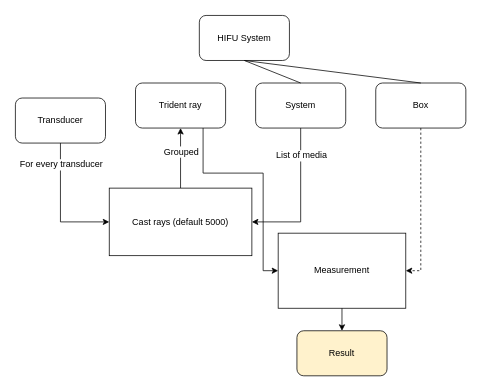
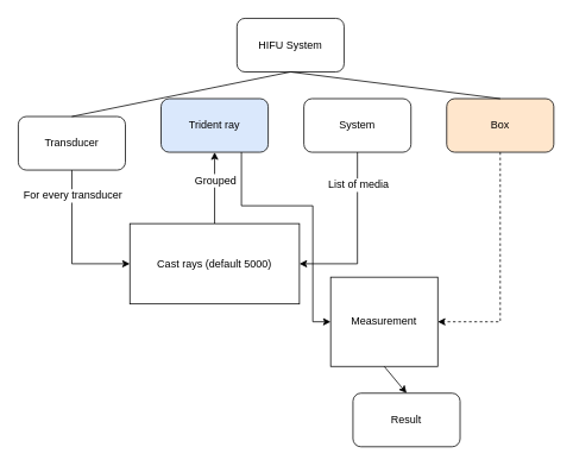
  <mxCell id="0" />
  <mxCell id="1" parent="0" />
  <mxCell id="2" value="HIFU System" style="rounded=1;whiteSpace=wrap;html=1;" parent="1" vertex="1"><mxGeometry x="265" y="20" width="120" height="60" as="geometry" /></mxCell>
  <mxCell id="3" style="edgeStyle=orthogonalEdgeStyle;rounded=0;orthogonalLoop=1;jettySize=auto;html=1;exitX=0.5;exitY=1;exitDx=0;exitDy=0;entryX=0;entryY=0.5;entryDx=0;entryDy=0;" parent="1" source="5" target="18" edge="1"><mxGeometry relative="1" as="geometry"><mxPoint x="80" y="450" as="targetPoint" /></mxGeometry></mxCell>
  <mxCell id="4" value="For every transducer" style="text;html=1;resizable=0;points=[];align=center;verticalAlign=middle;labelBackgroundColor=#ffffff;" parent="3" vertex="1" connectable="0"><mxGeometry x="-0.136" relative="1" as="geometry"><mxPoint y="-45" as="offset" /></mxGeometry></mxCell>
  <mxCell id="5" value="Transducer" style="rounded=1;whiteSpace=wrap;html=1;" parent="1" vertex="1"><mxGeometry x="20" y="130" width="120" height="60" as="geometry" /></mxCell>
  <mxCell id="6" style="edgeStyle=orthogonalEdgeStyle;rounded=0;orthogonalLoop=1;jettySize=auto;html=1;entryX=0;entryY=0.5;entryDx=0;entryDy=0;" parent="1" source="7" target="19" edge="1"><mxGeometry relative="1" as="geometry"><Array as="points"><mxPoint x="270" y="230" /><mxPoint x="350" y="230" /><mxPoint x="350" y="360" /></Array></mxGeometry></mxCell>
- <mxCell id="7" value="Trident ray" style="rounded=1;whiteSpace=wrap;html=1;" parent="1" vertex="1"><mxGeometry x="180" y="110" width="120" height="60" as="geometry" /></mxCell>
+ <mxCell id="7" value="Trident ray" style="rounded=1;whiteSpace=wrap;html=1;fillColor=#dae8fc;" parent="1" vertex="1"><mxGeometry x="180" y="110" width="120" height="60" as="geometry" /></mxCell>
  <mxCell id="8" style="edgeStyle=orthogonalEdgeStyle;rounded=0;orthogonalLoop=1;jettySize=auto;html=1;exitX=0.5;exitY=1;exitDx=0;exitDy=0;entryX=1;entryY=0.5;entryDx=0;entryDy=0;" parent="1" source="10" target="18" edge="1"><mxGeometry relative="1" as="geometry"><mxPoint x="400" y="440" as="targetPoint" /></mxGeometry></mxCell>
  <mxCell id="9" value="List of media" style="text;html=1;resizable=0;points=[];align=center;verticalAlign=middle;labelBackgroundColor=#ffffff;" parent="8" vertex="1" connectable="0"><mxGeometry x="-0.064" y="-3" relative="1" as="geometry"><mxPoint x="3" y="-53" as="offset" /></mxGeometry></mxCell>
  <mxCell id="10" value="System" style="rounded=1;whiteSpace=wrap;html=1;" parent="1" vertex="1"><mxGeometry x="340" y="110" width="120" height="60" as="geometry" /></mxCell>
  <mxCell id="11" style="edgeStyle=orthogonalEdgeStyle;rounded=0;orthogonalLoop=1;jettySize=auto;html=1;entryX=1;entryY=0.5;entryDx=0;entryDy=0;dashed=1;" parent="1" source="12" target="19" edge="1"><mxGeometry relative="1" as="geometry"><Array as="points"><mxPoint x="560" y="360" /></Array></mxGeometry></mxCell>
- <mxCell id="12" value="Box" style="rounded=1;whiteSpace=wrap;html=1;" parent="1" vertex="1"><mxGeometry x="500" y="110" width="120" height="60" as="geometry" /></mxCell>
- <mxCell id="14" value="" style="endArrow=none;html=1;entryX=0.5;entryY=1;entryDx=0;entryDy=0;exitX=0.5;exitY=0;exitDx=0;exitDy=0;" parent="1" source="10" target="2" edge="1"><mxGeometry width="50" height="50" relative="1" as="geometry"><mxPoint x="20" y="240" as="sourcePoint" /><mxPoint x="70" y="190" as="targetPoint" /></mxGeometry></mxCell>
+ <mxCell id="12" value="Box" style="rounded=1;whiteSpace=wrap;html=1;fillColor=#ffe6cc;" parent="1" vertex="1"><mxGeometry x="500" y="110" width="120" height="60" as="geometry" /></mxCell>
+ <mxCell id="13" value="" style="endArrow=none;html=1;entryX=0.5;entryY=1;entryDx=0;entryDy=0;exitX=0.5;exitY=0;exitDx=0;exitDy=0;" parent="1" source="5" target="2" edge="1"><mxGeometry width="50" height="50" relative="1" as="geometry"><mxPoint x="20" y="240" as="sourcePoint" /><mxPoint x="70" y="190" as="targetPoint" /></mxGeometry></mxCell>
  <mxCell id="15" value="" style="endArrow=none;html=1;entryX=0.5;entryY=1;entryDx=0;entryDy=0;exitX=0.5;exitY=0;exitDx=0;exitDy=0;" parent="1" source="12" target="2" edge="1"><mxGeometry width="50" height="50" relative="1" as="geometry"><mxPoint x="20" y="240" as="sourcePoint" /><mxPoint x="70" y="190" as="targetPoint" /></mxGeometry></mxCell>
  <mxCell id="16" style="edgeStyle=orthogonalEdgeStyle;rounded=0;orthogonalLoop=1;jettySize=auto;html=1;entryX=0.5;entryY=1;entryDx=0;entryDy=0;" parent="1" source="18" target="7" edge="1"><mxGeometry relative="1" as="geometry" /></mxCell>
  <mxCell id="17" value="Grouped" style="text;html=1;resizable=0;points=[];align=center;verticalAlign=middle;labelBackgroundColor=#ffffff;" parent="16" vertex="1" connectable="0"><mxGeometry x="-0.235" y="-3" relative="1" as="geometry"><mxPoint x="-3" y="-18" as="offset" /></mxGeometry></mxCell>
  <mxCell id="18" value="Cast rays (default 5000)" style="rounded=0;whiteSpace=wrap;html=1;" parent="1" vertex="1"><mxGeometry x="145" y="250" width="190" height="90" as="geometry" /></mxCell>
- <mxCell id="19" value="Measurement" style="rounded=0;whiteSpace=wrap;html=1;" parent="1" vertex="1"><mxGeometry x="370" y="310" width="170" height="100" as="geometry" /></mxCell>
- <mxCell id="20" value="&lt;div&gt;Result&lt;/div&gt;" style="rounded=1;whiteSpace=wrap;html=1;fillColor=#fff2cc;" parent="1" vertex="1"><mxGeometry x="395" y="440" width="120" height="60" as="geometry" /></mxCell>
+ <mxCell id="19" value="Measurement" style="rounded=0;whiteSpace=wrap;html=1;" parent="1" vertex="1"><mxGeometry x="370" y="310" width="120" height="100" as="geometry" /></mxCell>
+ <mxCell id="20" value="&lt;div&gt;Result&lt;/div&gt;" style="rounded=1;whiteSpace=wrap;html=1;" parent="1" vertex="1"><mxGeometry x="395" y="440" width="120" height="60" as="geometry" /></mxCell>
  <mxCell id="21" value="" style="endArrow=classic;html=1;exitX=0.5;exitY=1;exitDx=0;exitDy=0;entryX=0.5;entryY=0;entryDx=0;entryDy=0;" parent="1" source="19" target="20" edge="1"><mxGeometry width="50" height="50" relative="1" as="geometry"><mxPoint x="20" y="760" as="sourcePoint" /><mxPoint x="70" y="710" as="targetPoint" /></mxGeometry></mxCell>
